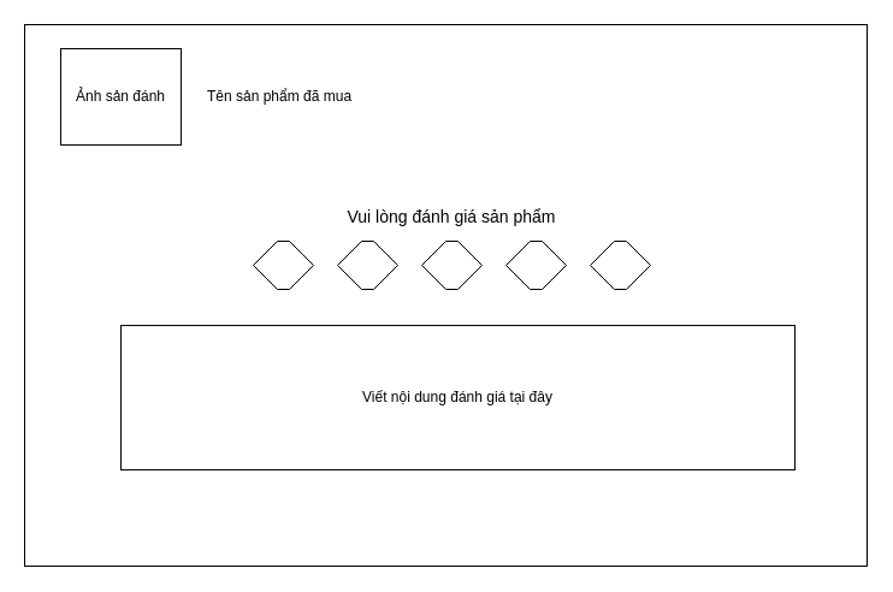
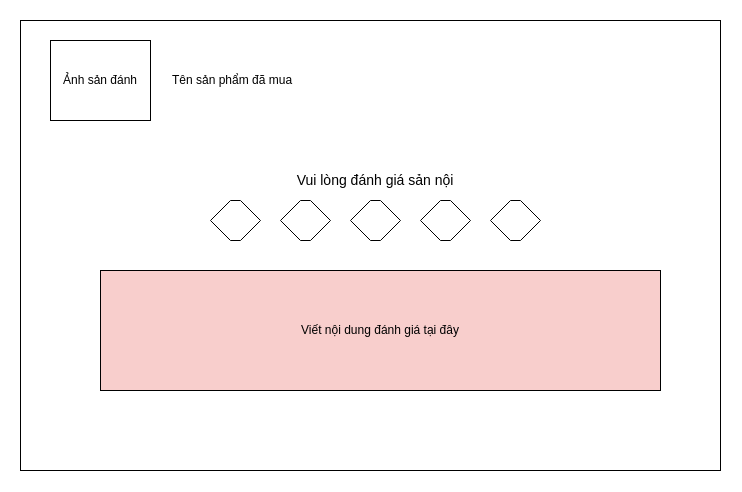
  <mxCell id="0" />
  <mxCell id="1" parent="0" />
  <mxCell id="2" value="" style="rounded=0;whiteSpace=wrap;html=1;" vertex="1" parent="1"><mxGeometry x="20" y="20" width="700" height="450" as="geometry" /></mxCell>
  <mxCell id="3" value="Ảnh sản đánh" style="rounded=0;whiteSpace=wrap;html=1;" vertex="1" parent="1"><mxGeometry x="50" y="40" width="100" height="80" as="geometry" /></mxCell>
  <mxCell id="4" value="Tên sản phẩm đã mua" style="text;html=1;strokeColor=none;fillColor=none;align=left;verticalAlign=middle;whiteSpace=wrap;rounded=0;" vertex="1" parent="1"><mxGeometry x="170" y="70" width="130" height="20" as="geometry" /></mxCell>
- <mxCell id="5" value="&lt;font style=&quot;font-size: 14px&quot;&gt;Vui lòng đánh giá sản phẩm&lt;/font&gt;" style="text;html=1;strokeColor=none;fillColor=none;align=center;verticalAlign=middle;whiteSpace=wrap;rounded=0;" vertex="1" parent="1"><mxGeometry x="160" y="160" width="430" height="40" as="geometry" /></mxCell>
- <mxCell id="6" value="Viết nội dung đánh giá tại đây" style="rounded=0;whiteSpace=wrap;html=1;" vertex="1" parent="1"><mxGeometry x="100" y="270" width="560" height="120" as="geometry" /></mxCell>
+ <mxCell id="5" value="&lt;font style=&quot;font-size: 14px&quot;&gt;Vui lòng đánh giá sản nội&lt;/font&gt;" style="text;html=1;strokeColor=none;fillColor=none;align=center;verticalAlign=middle;whiteSpace=wrap;rounded=0;" vertex="1" parent="1"><mxGeometry x="160" y="160" width="430" height="40" as="geometry" /></mxCell>
+ <mxCell id="6" value="Viết nội dung đánh giá tại đây" style="rounded=0;whiteSpace=wrap;html=1;fillColor=#f8cecc;" vertex="1" parent="1"><mxGeometry x="100" y="270" width="560" height="120" as="geometry" /></mxCell>
  <mxCell id="7" value="" style="shape=hexagon;perimeter=hexagonPerimeter2;whiteSpace=wrap;html=1;fixedSize=1;" vertex="1" parent="1"><mxGeometry x="210" y="200" width="50" height="40" as="geometry" /></mxCell>
  <mxCell id="8" value="" style="shape=hexagon;perimeter=hexagonPerimeter2;whiteSpace=wrap;html=1;fixedSize=1;" vertex="1" parent="1"><mxGeometry x="280" y="200" width="50" height="40" as="geometry" /></mxCell>
  <mxCell id="9" value="" style="shape=hexagon;perimeter=hexagonPerimeter2;whiteSpace=wrap;html=1;fixedSize=1;" vertex="1" parent="1"><mxGeometry x="350" y="200" width="50" height="40" as="geometry" /></mxCell>
  <mxCell id="10" value="" style="shape=hexagon;perimeter=hexagonPerimeter2;whiteSpace=wrap;html=1;fixedSize=1;" vertex="1" parent="1"><mxGeometry x="420" y="200" width="50" height="40" as="geometry" /></mxCell>
  <mxCell id="11" value="" style="shape=hexagon;perimeter=hexagonPerimeter2;whiteSpace=wrap;html=1;fixedSize=1;" vertex="1" parent="1"><mxGeometry x="490" y="200" width="50" height="40" as="geometry" /></mxCell>
